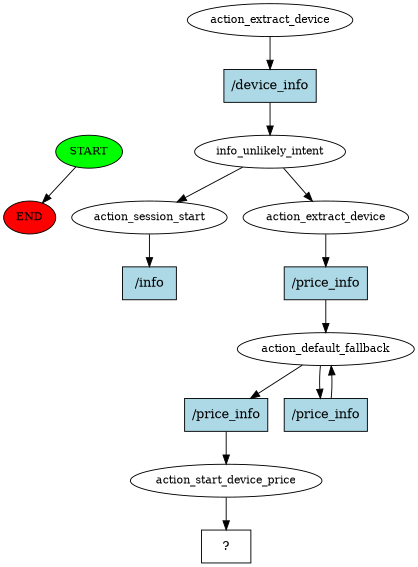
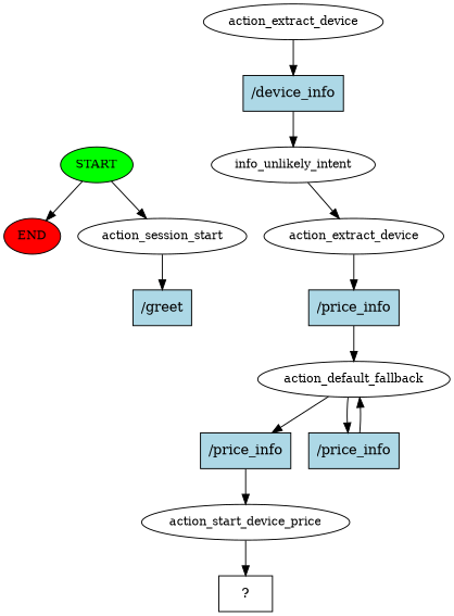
  digraph {
    node [fontsize=12]
    n1 [fillcolor=green label=START style=filled]
    n2 [fillcolor=red label=END style=filled]
    n3 [label=action_session_start]
-   n4 [fillcolor=lightblue label="/info" shape=rect style=filled fontsize=""]
+   n4 [fillcolor=lightblue label="/greet" shape=rect style=filled fontsize=""]
    n5 [label=action_extract_device]
    n6 [fillcolor=lightblue label="/device_info" shape=rect style=filled fontsize=""]
    n7 [label=info_unlikely_intent]
    n8 [label=action_extract_device]
    n9 [fillcolor=lightblue label="/price_info" shape=rect style=filled fontsize=""]
    n10 [label=action_default_fallback]
    n11 [fillcolor=lightblue label="/price_info" shape=rect style=filled fontsize=""]
    n12 [fillcolor=lightblue label="/price_info" shape=rect style=filled fontsize=""]
    n13 [label=action_start_device_price]
    n14 [label="  ?  " shape=rect fontsize=""]
    n1 -> n2
-   n7 -> n3
+   n1 -> n3
    n3 -> n4
    n5 -> n6
    n6 -> n7
    n7 -> n8
    n8 -> n9
    n9 -> n10
    n10 -> n11
    n10 -> n12
    n11 -> n13
    n12 -> n10
    n13 -> n14
  }
